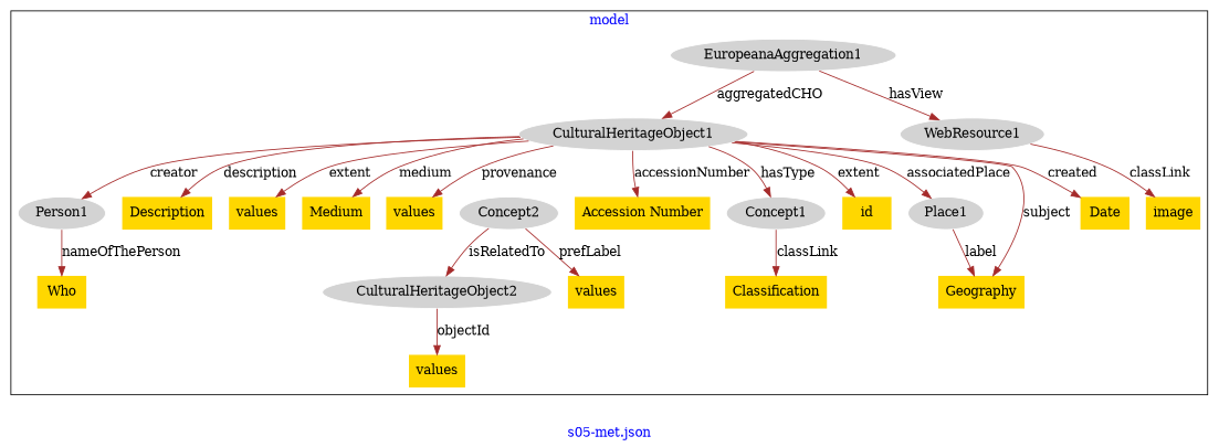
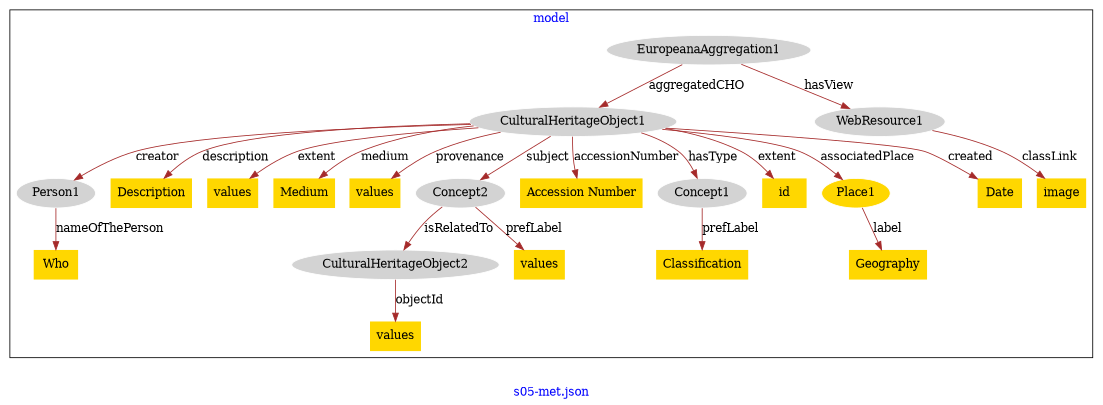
  digraph {
    fontcolor=blue
    label="s05-met.json"
    remincross=true
    node [fillcolor=gold style=filled shape=plaintext]
    edge [color=brown fontcolor=black]
    n1 [color=white fillcolor=lightgray label=CulturalHeritageObject1 shape=""]
    n2 [label=Date]
    n3 [color=white fillcolor=lightgray label=Person1 shape=""]
    n4 [label=Description]
    n5 [label=values]
    n6 [label=Medium]
    n7 [label=values]
    n8 [color=white fillcolor=lightgray label=Concept2 shape=""]
    n9 [label="Accession Number"]
-   n10 [color=white fillcolor=lightgray label=Place1 shape=""]
+   n10 [color=white label=Place1 shape=""]
    n11 [label=id]
    n12 [color=white fillcolor=lightgray label=Concept1 shape=""]
    n13 [color=white fillcolor=lightgray label=CulturalHeritageObject2 shape=""]
    n14 [label=values]
    n15 [label=Who]
    n16 [label=Geography]
    n17 [color=white fillcolor=lightgray label=EuropeanaAggregation1 shape=""]
    n18 [color=white fillcolor=lightgray label=WebResource1 shape=""]
    n19 [label=image]
    n20 [label=Classification]
    n21 [label=values]
    subgraph cluster_1 {
      label=model
      n1
      n2
      n3
      n4
      n5
      n6
      n7
      n8
      n9
      n10
      n11
      n12
      n13
      n14
      n15
      n16
      n17
      n18
      n19
      n20
      n21
    }
    n1 -> n2 [label=created]
    n1 -> n3 [label=creator]
    n1 -> n4 [label=description]
    n1 -> n5 [label=extent]
    n1 -> n6 [label=medium]
    n1 -> n7 [label=provenance]
-   n1 -> n16 [label=subject]
+   n1 -> n8 [label=subject]
    n1 -> n9 [label=accessionNumber]
    n1 -> n10 [label=associatedPlace]
    n1 -> n11 [label=extent]
    n1 -> n12 [label=hasType]
    n3 -> n15 [label=nameOfThePerson]
    n8 -> n13 [label=isRelatedTo]
    n8 -> n21 [label=prefLabel]
    n10 -> n16 [label=label]
-   n12 -> n20 [label=classLink]
+   n12 -> n20 [label=prefLabel]
    n13 -> n14 [label=objectId]
    n17 -> n1 [label=aggregatedCHO]
    n17 -> n18 [label=hasView]
    n18 -> n19 [label=classLink]
  }
